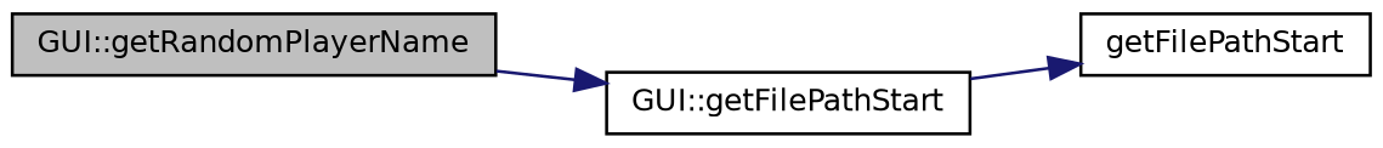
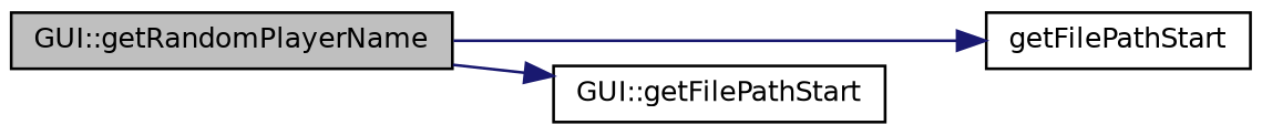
  digraph {
    rankdir=LR
    node [color=black fillcolor=white fontname=Helvetica fontsize=10 shape=record style=filled]
    edge [color=midnightblue fontname=Helvetica fontsize=10 labelfontname=Helvetica labelfontsize=10 style=solid]
    n1 [fillcolor=grey75 fontcolor=black height=0.2 label="GUI::getRandomPlayerName" width=0.4]
    n2 [height=0.2 label=getFilePathStart width=0.4]
    n3 [height=0.2 label="GUI::getFilePathStart" width=0.4]
-   n3 -> n2
+   n1 -> n2
    n1 -> n3
  }
